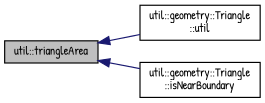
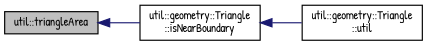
  digraph {
    fontname="Patrick Hand"
    rankdir=LR
    node [color=black fillcolor=white fontname="Patrick Hand" fontsize=10 shape=record style=filled]
    edge [color=midnightblue dir=back fontname="Patrick Hand" fontsize=10 labelfontname=Helvetica labelfontsize=10 style=solid]
    n1 [fillcolor=grey75 fontcolor=black height=0.2 label="util::triangleArea" width=0.4]
    n2 [height=0.2 label="util::geometry::Triangle\l::util" width=0.4]
    n3 [height=0.2 label="util::geometry::Triangle\l::isNearBoundary" width=0.4]
-   n1 -> n2
+   n3 -> n2
    n1 -> n3
  }
